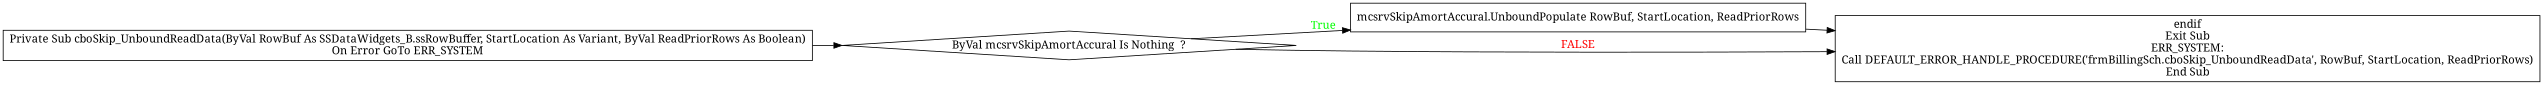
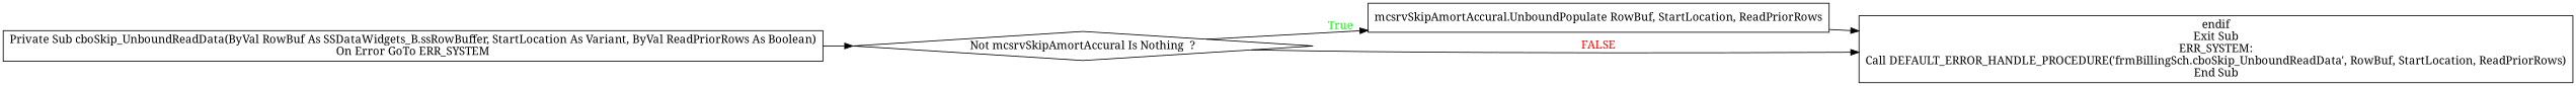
  digraph {
    rankdir=LR
    fontname="Noto Serif"
    node [shape=box fontname="Noto Serif"]
    edge [fontname="Noto Serif"]
    n1 [label="Private Sub cboSkip_UnboundReadData(ByVal RowBuf As SSDataWidgets_B.ssRowBuffer, StartLocation As Variant, ByVal ReadPriorRows As Boolean)\nOn Error GoTo ERR_SYSTEM"]
-   n2 [label="ByVal mcsrvSkipAmortAccural Is Nothing  ?" shape=diamond]
+   n2 [label="Not mcsrvSkipAmortAccural Is Nothing  ?" shape=diamond]
    n3 [label="mcsrvSkipAmortAccural.UnboundPopulate RowBuf, StartLocation, ReadPriorRows"]
    n4 [label="endif\nExit Sub\nERR_SYSTEM:\nCall DEFAULT_ERROR_HANDLE_PROCEDURE('frmBillingSch.cboSkip_UnboundReadData', RowBuf, StartLocation, ReadPriorRows)\nEnd Sub"]
    n1 -> n2
    n2 -> n3 [fontcolor=GREEN label=True]
    n2 -> n4 [fontcolor=RED label=FALSE]
    n3 -> n4
  }
